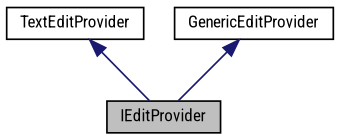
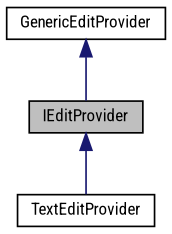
  digraph {
    fontname="Roboto Condensed"
    node [color=black fontname="Roboto Condensed" fontsize=10 shape=record]
    edge [color=midnightblue dir=back fontname="Roboto Condensed" fontsize=10 labelfontname=FreeSans labelfontsize=10 style=solid]
    n1 [fillcolor=grey75 fontcolor=black height=0.2 label=IEditProvider style=filled width=0.4]
    n2 [height=0.2 label=TextEditProvider width=0.4]
    n3 [height=0.2 label=GenericEditProvider width=0.4]
-   n2 -> n1
+   n1 -> n2
    n3 -> n1
  }
